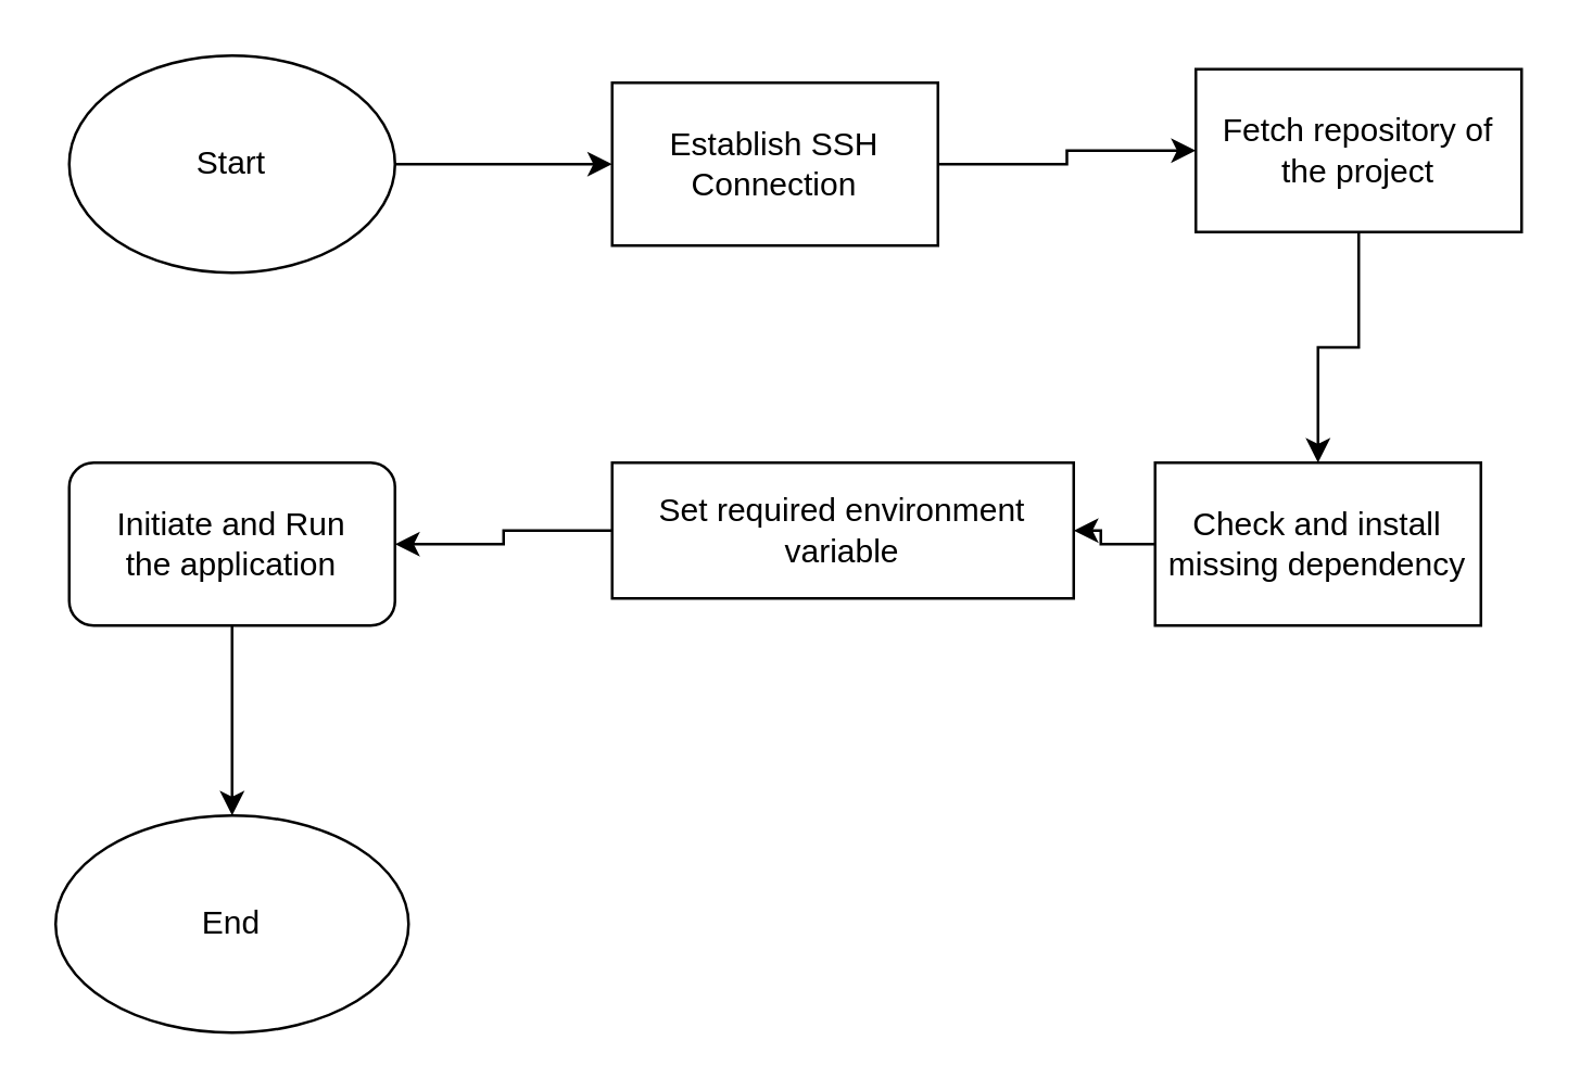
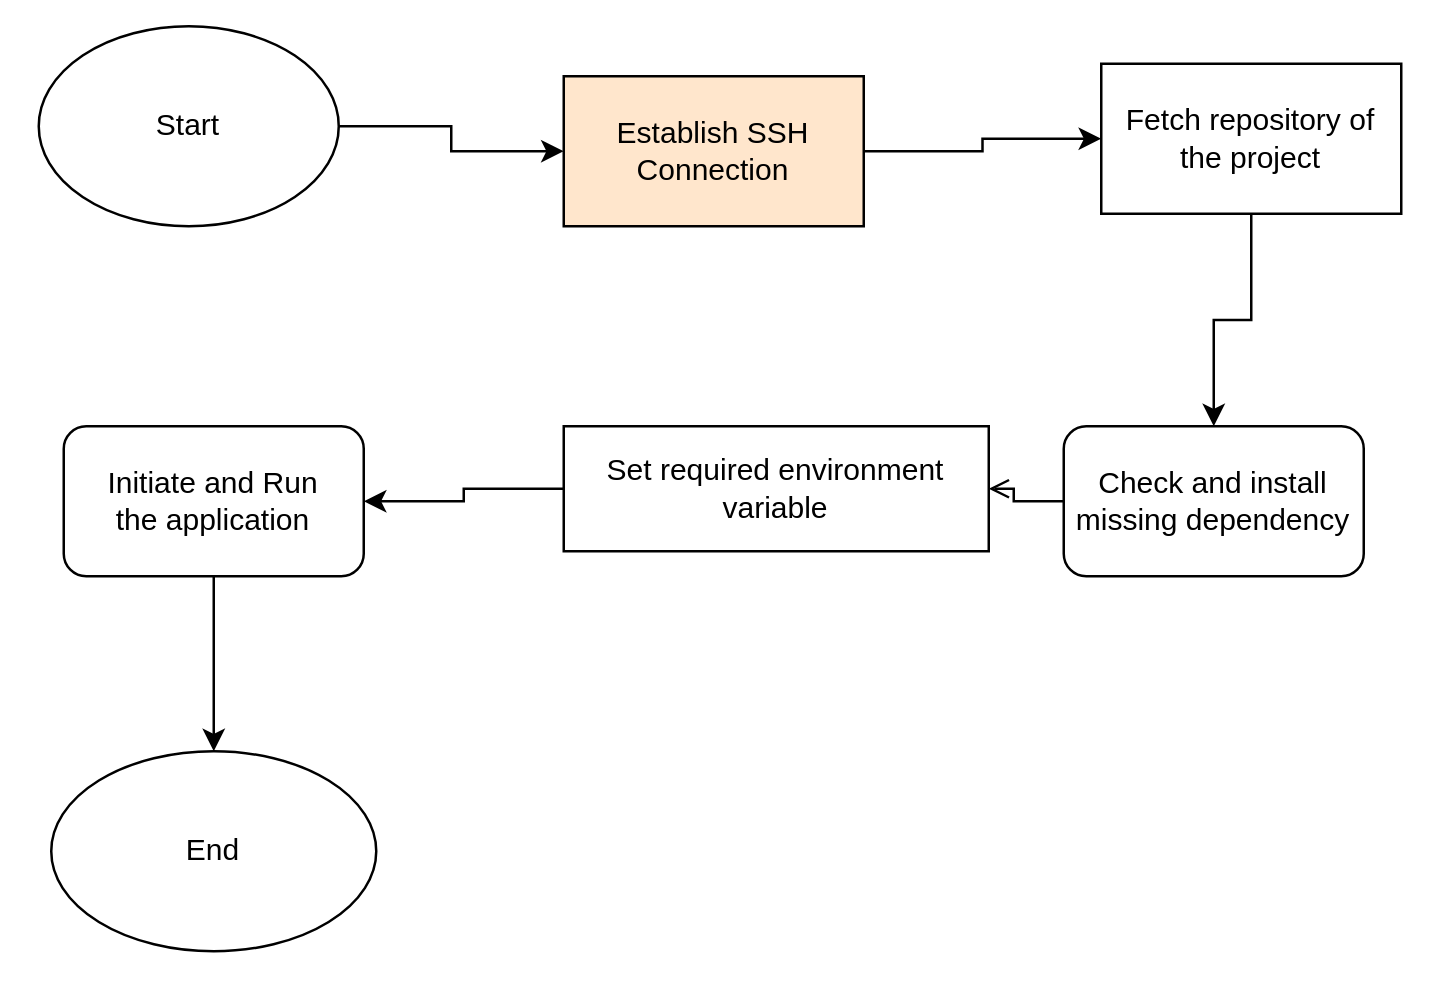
  <mxCell id="0" />
  <mxCell id="1" parent="0" />
  <mxCell id="2" value="" style="edgeStyle=orthogonalEdgeStyle;rounded=0;orthogonalLoop=1;jettySize=auto;html=1;" edge="1" parent="1" source="3" target="5"><mxGeometry relative="1" as="geometry" /></mxCell>
- <mxCell id="3" value="Start" style="ellipse;whiteSpace=wrap;html=1;" vertex="1" parent="1"><mxGeometry x="25" y="20" width="120" height="80" as="geometry" /></mxCell>
+ <mxCell id="3" value="Start" style="ellipse;whiteSpace=wrap;html=1;" vertex="1" parent="1"><mxGeometry x="15" y="10" width="120" height="80" as="geometry" /></mxCell>
  <mxCell id="4" value="" style="edgeStyle=orthogonalEdgeStyle;rounded=0;orthogonalLoop=1;jettySize=auto;html=1;" edge="1" parent="1" source="5" target="7"><mxGeometry relative="1" as="geometry" /></mxCell>
- <mxCell id="5" value="Establish SSH Connection" style="whiteSpace=wrap;html=1;" vertex="1" parent="1"><mxGeometry x="225" y="30" width="120" height="60" as="geometry" /></mxCell>
+ <mxCell id="5" value="Establish SSH Connection" style="whiteSpace=wrap;html=1;fillColor=#ffe6cc;" vertex="1" parent="1"><mxGeometry x="225" y="30" width="120" height="60" as="geometry" /></mxCell>
  <mxCell id="6" value="" style="edgeStyle=orthogonalEdgeStyle;rounded=0;orthogonalLoop=1;jettySize=auto;html=1;" edge="1" parent="1" source="7" target="9"><mxGeometry relative="1" as="geometry" /></mxCell>
  <mxCell id="7" value="Fetch repository of the project" style="whiteSpace=wrap;html=1;" vertex="1" parent="1"><mxGeometry x="440" y="25" width="120" height="60" as="geometry" /></mxCell>
- <mxCell id="8" value="" style="edgeStyle=orthogonalEdgeStyle;rounded=0;orthogonalLoop=1;jettySize=auto;html=1;" edge="1" parent="1" source="9" target="11"><mxGeometry relative="1" as="geometry" /></mxCell>
- <mxCell id="9" value="Check and install missing dependency" style="whiteSpace=wrap;html=1;" vertex="1" parent="1"><mxGeometry x="425" y="170" width="120" height="60" as="geometry" /></mxCell>
+ <mxCell id="8" value="" style="edgeStyle=orthogonalEdgeStyle;rounded=0;orthogonalLoop=1;jettySize=auto;html=1;endArrow=open;" edge="1" parent="1" source="9" target="11"><mxGeometry relative="1" as="geometry" /></mxCell>
+ <mxCell id="9" value="Check and install missing dependency" style="whiteSpace=wrap;html=1;rounded=1;" vertex="1" parent="1"><mxGeometry x="425" y="170" width="120" height="60" as="geometry" /></mxCell>
  <mxCell id="10" value="" style="edgeStyle=orthogonalEdgeStyle;rounded=0;orthogonalLoop=1;jettySize=auto;html=1;" edge="1" parent="1" source="11" target="13"><mxGeometry relative="1" as="geometry" /></mxCell>
  <mxCell id="11" value="Set required environment variable" style="whiteSpace=wrap;html=1;" vertex="1" parent="1"><mxGeometry x="225" y="170" width="170" height="50" as="geometry" /></mxCell>
  <mxCell id="12" value="" style="edgeStyle=orthogonalEdgeStyle;rounded=0;orthogonalLoop=1;jettySize=auto;html=1;" edge="1" parent="1" source="13" target="14"><mxGeometry relative="1" as="geometry" /></mxCell>
  <mxCell id="13" value="Initiate and Run&lt;br&gt;the application" style="whiteSpace=wrap;html=1;rounded=1;" vertex="1" parent="1"><mxGeometry x="25" y="170" width="120" height="60" as="geometry" /></mxCell>
  <mxCell id="14" value="End" style="ellipse;whiteSpace=wrap;html=1;" vertex="1" parent="1"><mxGeometry x="20" y="300" width="130" height="80" as="geometry" /></mxCell>
